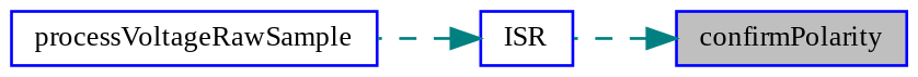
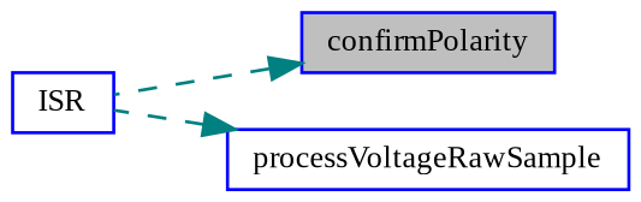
  digraph {
    fontname="Liberation Serif"
    rankdir=RL
    node [color=blue fontname="Liberation Serif" fontsize=10 shape=box]
    edge [color=teal dir=back fontname="Liberation Serif" fontsize=10 labelfontname=Helvetica labelfontsize=10 style=dashed]
    n1 [fillcolor=grey75 fontcolor=black height=0.2 label=confirmPolarity style=filled width=0.4]
    n2 [height=0.2 label=ISR width=0.4]
    n3 [height=0.2 label=processVoltageRawSample width=0.4]
    n1 -> n2
-   n2 -> n3
+   n3 -> n2
  }
